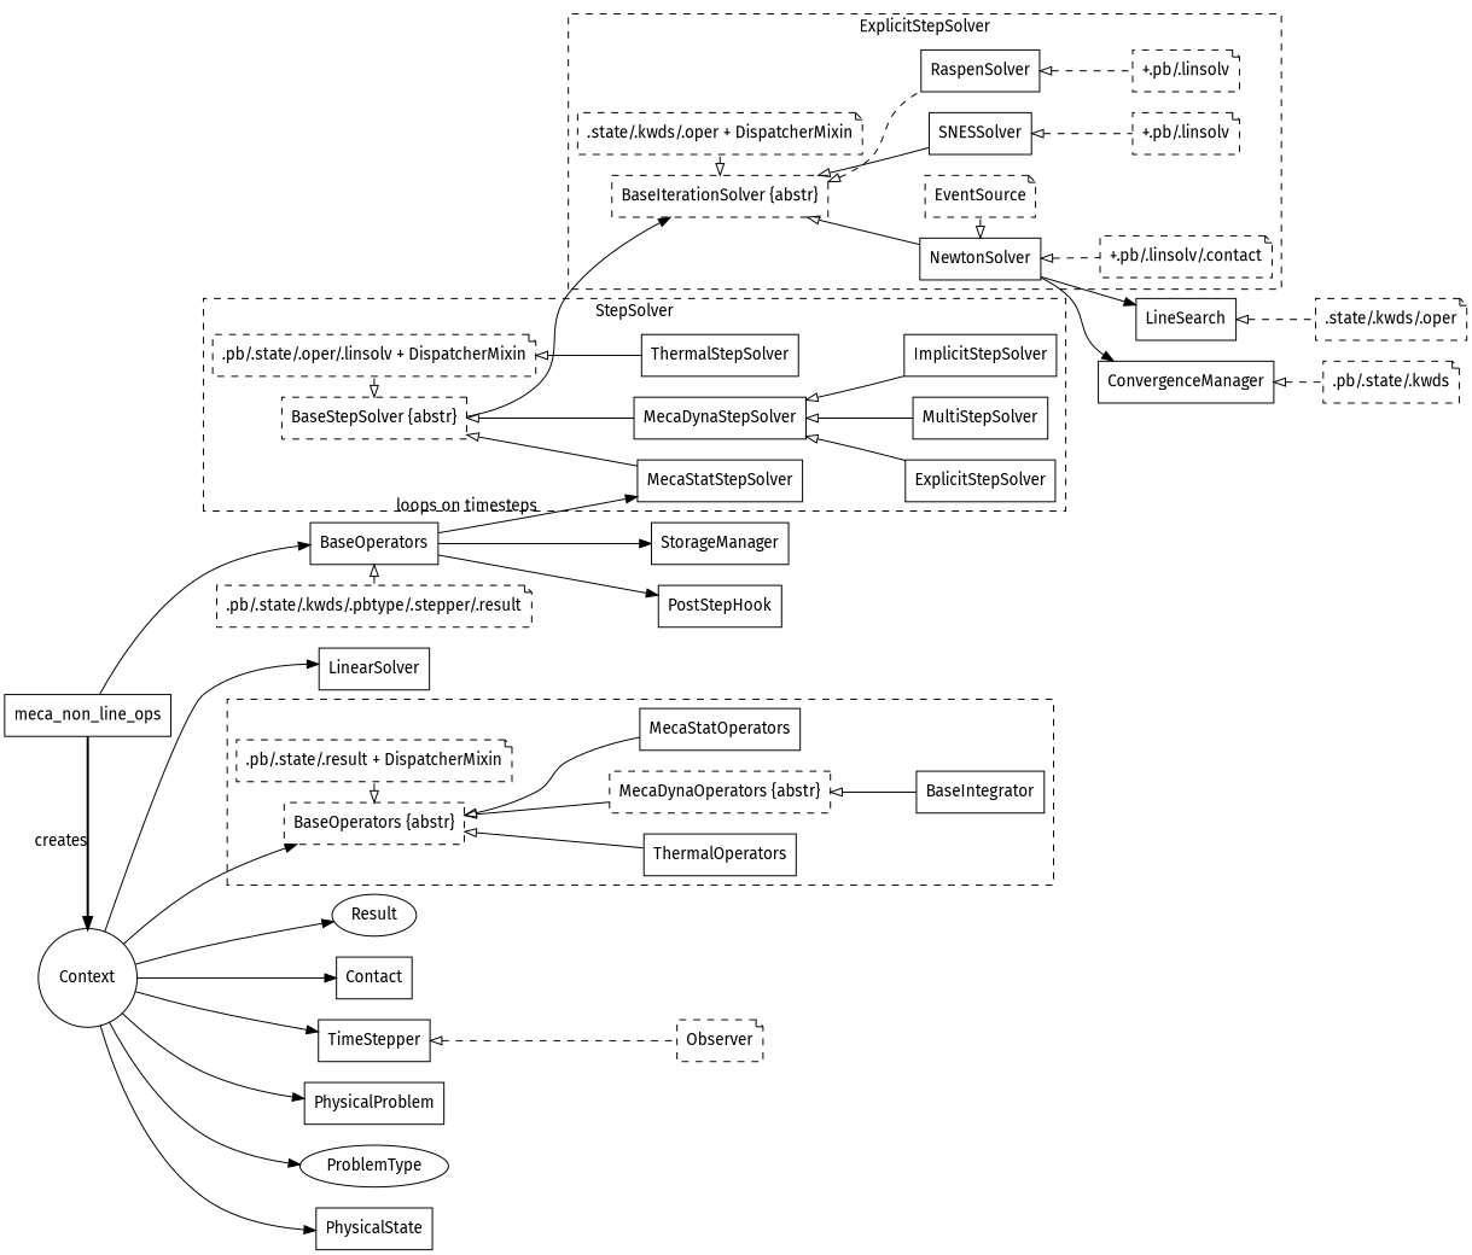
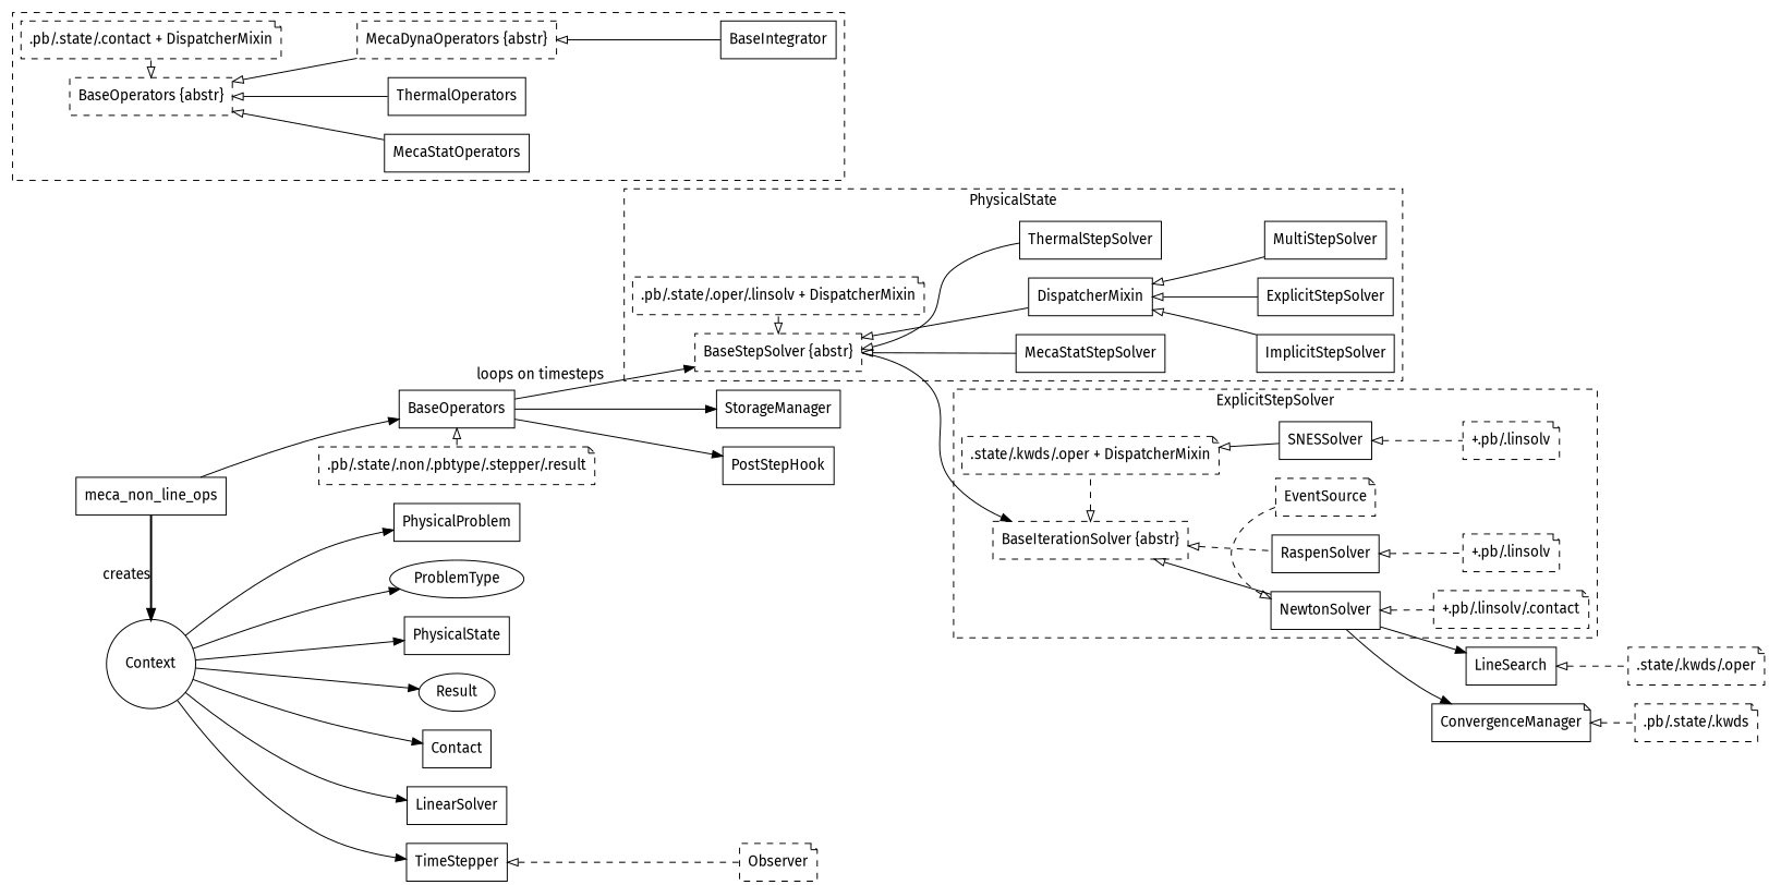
  digraph {
    compound=true
    fontname="Fira Sans"
    labelloc=t
    rankdir=LR
    node [fontname="Fira Sans" shape=box]
    edge [arrowtail=empty dir=back fontname="Fira Sans"]
    n1 [label=BaseOperators]
-   n2 [label=".pb/.state/.kwds/.pbtype/.stepper/.result" shape=note style=dashed]
+   n2 [label=".pb/.state/.non/.pbtype/.stepper/.result" shape=note style=dashed]
    n3 [label=Context shape=circle]
    n4 [label=meca_non_line_ops]
    n5 [label=PhysicalProblem]
    n6 [label=ProblemType shape=ellipse]
    n7 [label=PhysicalState]
    n8 [label=Result shape=ellipse]
    n9 [label=Contact]
    n10 [label=LinearSolver]
    n11 [label=TimeStepper]
    n12 [label="BaseOperators {abstr}" style=dashed]
-   n13 [label=".pb/.state/.result + DispatcherMixin" shape=note style=dashed]
+   n13 [label=".pb/.state/.contact + DispatcherMixin" shape=note style=dashed]
    n14 [label=MecaStatOperators]
    n15 [label=ThermalOperators]
    n16 [label="MecaDynaOperators {abstr}" style=dashed]
    n17 [label=BaseIntegrator]
    n18 [label=MecaStatStepSolver]
-   n19 [label=MecaDynaStepSolver]
+   n19 [label=DispatcherMixin]
    n20 [label=ThermalStepSolver]
    n21 [label="BaseStepSolver {abstr}" style=dashed]
    n22 [label=".pb/.state/.oper/.linsolv + DispatcherMixin" shape=note style=dashed]
    n23 [label=ImplicitStepSolver]
    n24 [label=ExplicitStepSolver]
    n25 [label=MultiStepSolver]
    n26 [label="BaseIterationSolver {abstr}" style=dashed]
    n27 [label=".state/.kwds/.oper + DispatcherMixin" shape=note style=dashed]
    n28 [label=NewtonSolver]
    n29 [label=EventSource shape=note style=dashed]
    n30 [label=SNESSolver]
    n31 [label=RaspenSolver]
    n32 [label="+.pb/.linsolv/.contact" shape=note style=dashed]
    n33 [label="+.pb/.linsolv" shape=note style=dashed]
    n34 [label="+.pb/.linsolv" shape=note style=dashed]
    n35 [label=StorageManager]
    n36 [label=PostStepHook]
    n37 [label=Observer shape=note style=dashed]
    n38 [label=LineSearch]
-   n39 [label=ConvergenceManager]
+   n39 [label=ConvergenceManager shape=note]
    n40 [label=".state/.kwds/.oper" shape=note style=dashed]
    n41 [label=".pb/.state/.kwds" shape=note style=dashed]
    subgraph sub_1 {
      rank=same
      n1
      n2
    }
    subgraph sub_2 {
      rank=same
      n3
      n4
    }
    subgraph sub_3 {
      n3
      n5
      n6
      n7
      n8
      n9
      n10
      n11
      n12
    }
    subgraph cluster_4 {
      style=dashed
      n17
      subgraph sub_5 {
        rank=same
        style=dashed
        n12
        n13
      }
      subgraph sub_6 {
        rank=same
        style=dashed
        n14
        n15
        n16
      }
    }
    subgraph cluster_7 {
-     label=StepSolver
+     label=PhysicalState
      style=dashed
      n23
      n24
      n25
      subgraph sub_8 {
        label=StepSolver
        rank=same
        style=dashed
        n18
        n19
        n20
      }
      subgraph sub_9 {
        label=StepSolver
        rank=same
        style=dashed
        n21
        n22
      }
    }
    subgraph cluster_10 {
      label=ExplicitStepSolver
      style=dashed
      n30
      n31
      n32
      n33
      n34
      subgraph sub_11 {
        label=IterationSolver
        rank=same
        style=dashed
        n26
        n27
      }
      subgraph sub_12 {
        label=IterationSolver
        rank=same
        style=dashed
        n28
        n29
      }
    }
    n1 -> n2 [style=dashed]
-   n1 -> n18 [xlabel="loops on timesteps" arrowtail="" dir=""]
+   n1 -> n21 [xlabel="loops on timesteps" arrowtail="" dir=""]
    n1 -> n35 [arrowtail="" dir=""]
    n1 -> n36 [arrowtail="" dir=""]
    n3 -> n5 [arrowtail="" dir=""]
    n3 -> n6 [arrowtail="" dir=""]
    n3 -> n7 [arrowtail="" dir=""]
    n3 -> n8 [arrowtail="" dir=""]
    n3 -> n9 [arrowtail="" dir=""]
    n3 -> n10 [arrowtail="" dir=""]
    n3 -> n11 [arrowtail="" dir=""]
-   n3 -> n12 [arrowtail="" dir=""]
    n4 -> n1 [arrowtail="" dir=""]
    n4 -> n3 [style=bold xlabel=creates arrowtail="" dir=""]
    n11 -> n37 [style=dashed]
    n12 -> n13 [style=dashed]
    n12 -> n14
    n12 -> n15
    n12 -> n16
    n16 -> n17
    n19 -> n23
    n19 -> n24
    n19 -> n25
    n21 -> n18
    n21 -> n19
-   n22 -> n20
+   n21 -> n20
    n21 -> n22 [style=dashed]
    n21 -> n26 [arrowtail="" dir=""]
    n26 -> n27 [style=dashed]
    n26 -> n28
-   n26 -> n30
+   n27 -> n30
    n26 -> n31 [style=dashed]
    n28 -> n29 [style=dashed]
    n28 -> n32 [style=dashed]
    n28 -> n38 [arrowtail="" dir=""]
    n28 -> n39 [arrowtail="" dir=""]
    n30 -> n33 [style=dashed]
    n31 -> n34 [style=dashed]
    n38 -> n40 [style=dashed]
    n39 -> n41 [style=dashed]
  }
